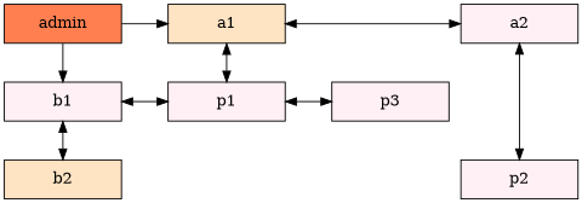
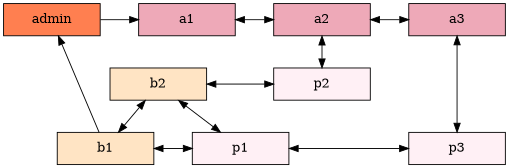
  digraph {
    nodesep=0.6
    ranksep=0.5
    node [fillcolor=pink2 group=0 shape=box style=filled]
    edge [dir=both]
    n1 [fillcolor=coral label=admin width=1.5]
-   n2 [fillcolor=bisque1 group=a1 label=a1 width=1.5]
-   n3 [fillcolor=lavenderblush1 group=a2 label=a2 width=1.5]
-   n5 [fillcolor=lavenderblush1 label=b1 width=1.5]
+   n2 [group=a1 label=a1 width=1.5]
+   n3 [group=a2 label=a2 width=1.5]
+   n4 [group=a3 label=a3 width=1.5]
+   n5 [fillcolor=bisque1 label=b1 width=1.5]
    n6 [fillcolor=lavenderblush1 group=a1 label=p1 width=1.5]
    n7 [fillcolor=lavenderblush1 group=a3 label=p3 width=1.5]
    n8 [fillcolor=bisque1 label=b2 width=1.5]
    n9 [fillcolor=lavenderblush1 group=a2 label=p2 width=1.5]
    subgraph sub_1 {
      rank=same
      n1
      n2
      n3
+     n4
    }
    subgraph sub_2 {
      rank=same
      n5
      n6
      n7
    }
    subgraph sub_3 {
      rank=same
      n8
      n9
    }
    n1 -> n2 [dir=""]
-   n1 -> n5 [dir=""]
+   n5 -> n1 [dir=""]
    n2 -> n3
-   n2 -> n6
+   n8 -> n6
+   n3 -> n4
    n3 -> n9
+   n4 -> n7
    n5 -> n6
    n5 -> n8
    n6 -> n7
+   n8 -> n9
  }
